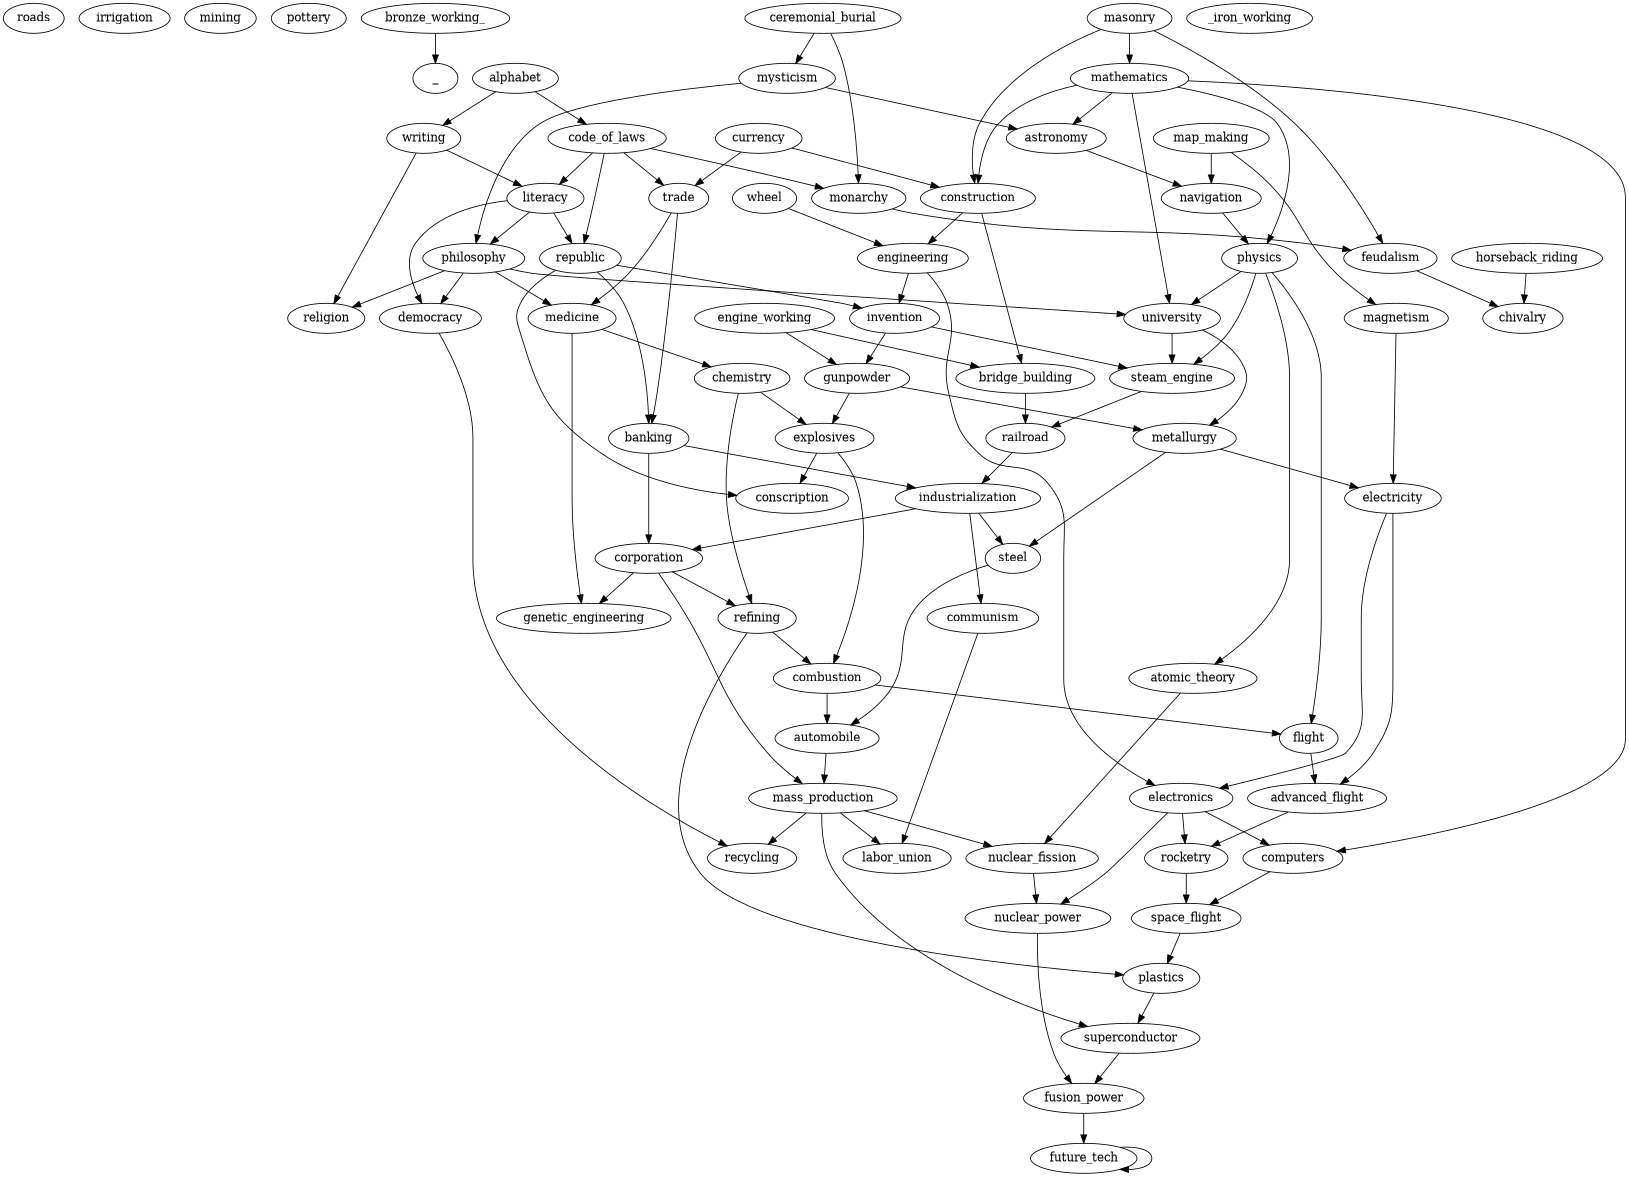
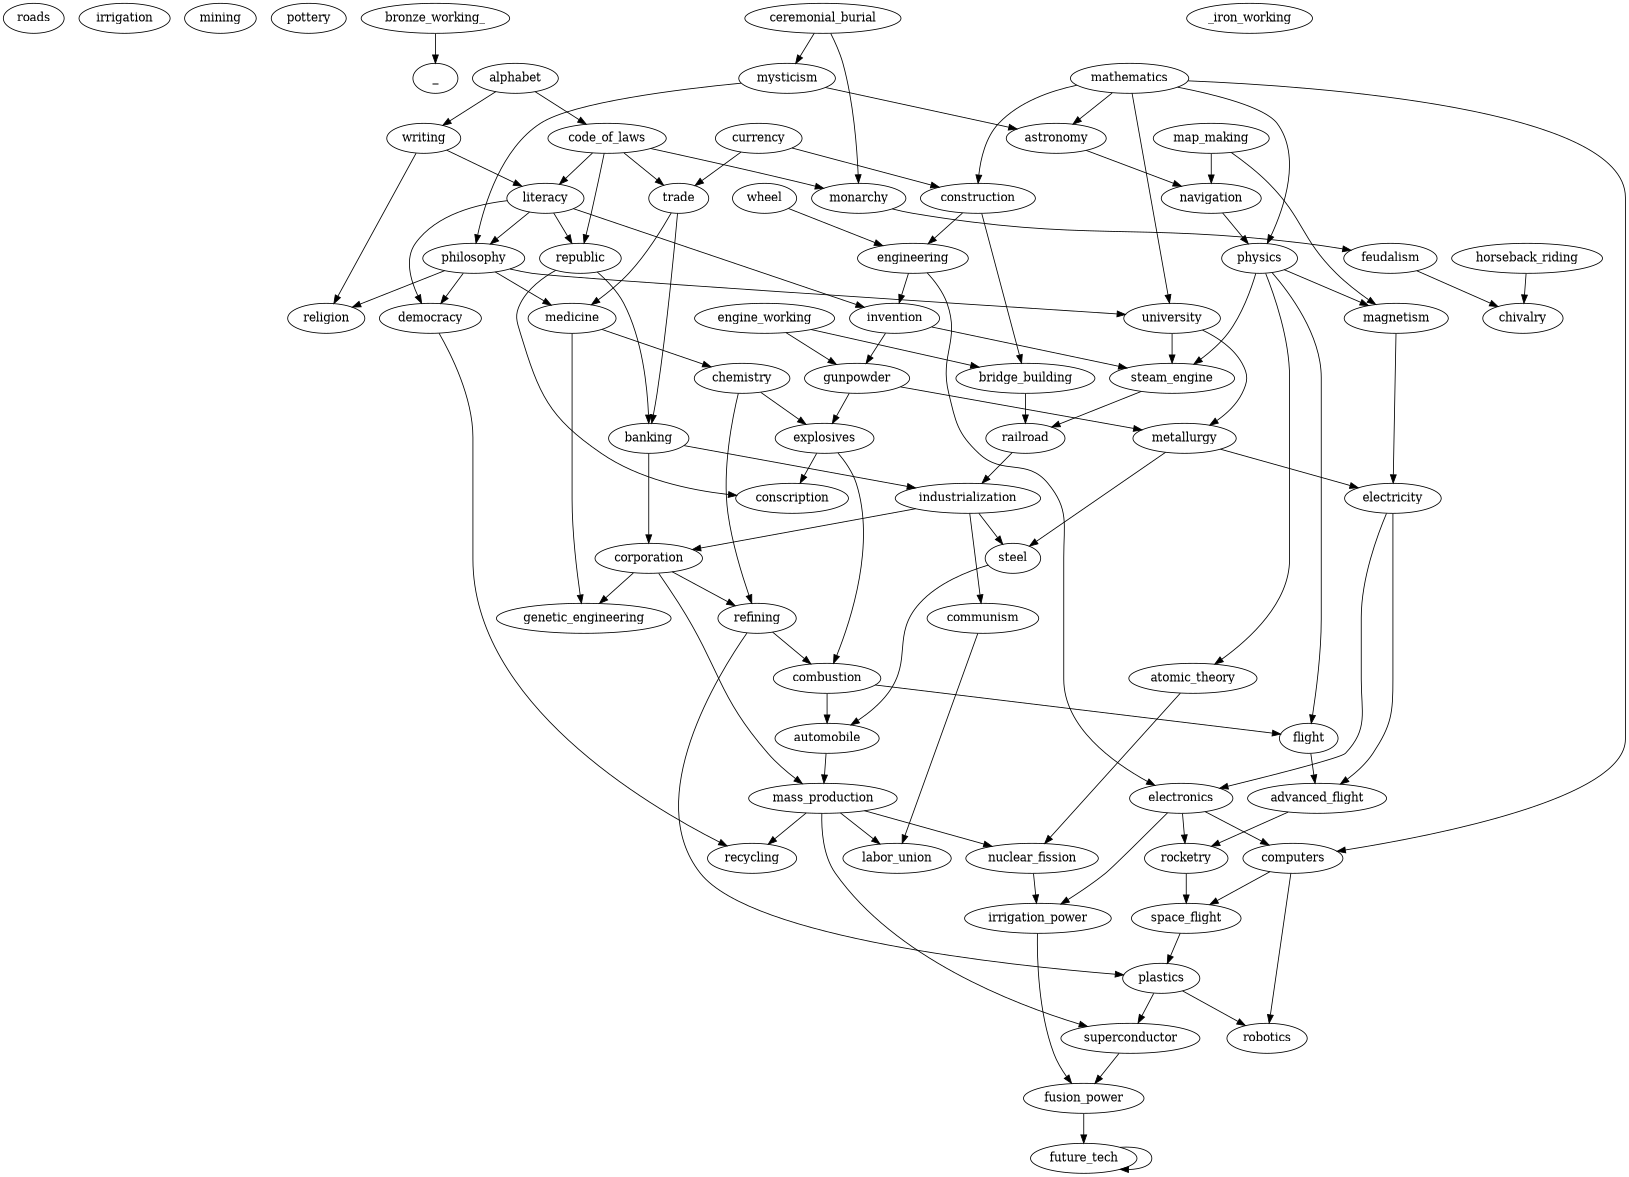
  digraph {
    roads
    irrigation
    mining
    pottery
    bronze_working_
    _
    currency
    trade
    construction
    banking
    medicine
    bridge_building
    engineering
    _iron_working
    alphabet
    writing
    code_of_laws
    literacy
    religion
    monarchy
    republic
    philosophy
    democracy
    invention
    feudalism
    conscription
    advanced_flight
    rocketry
    space_flight
    plastics
    astronomy
    navigation
    physics
    atomic_theory
    nuclear_fission
    magnetism
    electricity
    flight
    steam_engine
-   nuclear_power
+   nuclear_power [label=irrigation_power]
    fusion_power
    automobile
    mass_production
    labor_union
    recycling
    superconductor
    industrialization
    corporation
    communism
    steel
    refining
    genetic_engineering
    combustion
    railroad
    ceremonial_burial
    mysticism
    university
    chivalry
    chemistry
    explosives
+   robotics
    gunpowder
    computers
    electronics
    future_tech
    metallurgy
    horseback_riding
    n68 [label=engine_working]
    map_making
-   masonry
    mathematics
    wheel
    bronze_working_ -> _
    currency -> trade
    currency -> construction
    trade -> banking
    trade -> medicine
    construction -> bridge_building
    construction -> engineering
    banking -> industrialization
    banking -> corporation
    medicine -> genetic_engineering
    medicine -> chemistry
    bridge_building -> railroad
    engineering -> invention
    engineering -> electronics
    alphabet -> writing
    alphabet -> code_of_laws
    writing -> literacy
    writing -> religion
    code_of_laws -> trade
    code_of_laws -> literacy
    code_of_laws -> monarchy
    code_of_laws -> republic
    literacy -> republic
    literacy -> philosophy
    literacy -> democracy
-   republic -> invention
+   literacy -> invention
    monarchy -> feudalism
    republic -> banking
    republic -> conscription
    philosophy -> medicine
    philosophy -> religion
    philosophy -> democracy
    philosophy -> university
    democracy -> recycling
    invention -> steam_engine
    invention -> gunpowder
    feudalism -> chivalry
    advanced_flight -> rocketry
    rocketry -> space_flight
    space_flight -> plastics
    plastics -> superconductor
+   plastics -> robotics
    astronomy -> navigation
    navigation -> physics
    physics -> atomic_theory
-   physics -> university
+   physics -> magnetism
    physics -> flight
    physics -> steam_engine
    atomic_theory -> nuclear_fission
    nuclear_fission -> nuclear_power
    magnetism -> electricity
    electricity -> advanced_flight
    electricity -> electronics
    flight -> advanced_flight
    steam_engine -> railroad
    nuclear_power -> fusion_power
    fusion_power -> future_tech
    automobile -> mass_production
    mass_production -> nuclear_fission
    mass_production -> labor_union
    mass_production -> recycling
    mass_production -> superconductor
    superconductor -> fusion_power
    industrialization -> corporation
    industrialization -> communism
    industrialization -> steel
    corporation -> mass_production
    corporation -> refining
    corporation -> genetic_engineering
    communism -> labor_union
    steel -> automobile
    refining -> plastics
    refining -> combustion
    combustion -> flight
    combustion -> automobile
    railroad -> industrialization
    ceremonial_burial -> monarchy
    ceremonial_burial -> mysticism
    mysticism -> philosophy
    mysticism -> astronomy
    university -> steam_engine
    university -> metallurgy
    chemistry -> refining
    chemistry -> explosives
    explosives -> conscription
    explosives -> combustion
    gunpowder -> explosives
    gunpowder -> metallurgy
    computers -> space_flight
+   computers -> robotics
    electronics -> rocketry
    electronics -> nuclear_power
    electronics -> computers
    future_tech -> future_tech
    metallurgy -> electricity
    metallurgy -> steel
    horseback_riding -> chivalry
    n68 -> bridge_building
    n68 -> gunpowder
    map_making -> navigation
    map_making -> magnetism
-   masonry -> construction
-   masonry -> feudalism
-   masonry -> mathematics
    mathematics -> construction
    mathematics -> astronomy
    mathematics -> physics
    mathematics -> university
    mathematics -> computers
    wheel -> engineering
  }
